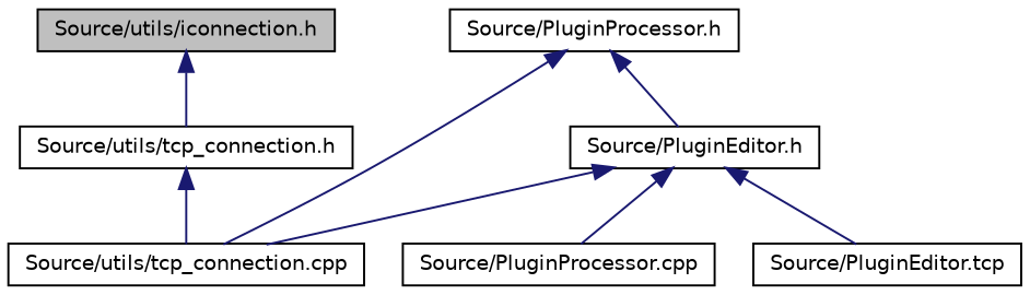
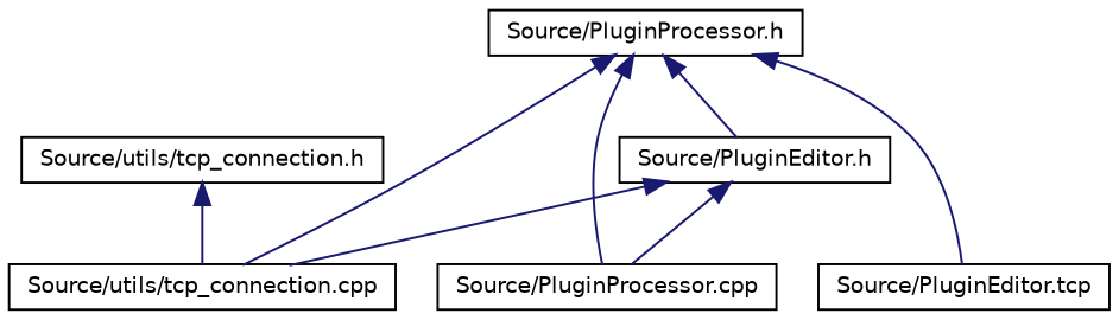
  digraph {
    node [color=black fillcolor=white fontname=Helvetica fontsize=10 shape=record style=filled]
    edge [color=midnightblue dir=back fontname=Helvetica fontsize=10 labelfontname=Helvetica labelfontsize=10 style=solid]
-   n1 [fillcolor=grey75 fontcolor=black height=0.2 label="Source/utils/iconnection.h" width=0.4]
    n2 [height=0.2 label="Source/utils/tcp_connection.h" width=0.4]
    n3 [height=0.2 label="Source/utils/tcp_connection.cpp" width=0.4]
    n4 [height=0.2 label="Source/PluginProcessor.h" width=0.4]
    n5 [height=0.2 label="Source/PluginProcessor.cpp" width=0.4]
    n6 [height=0.2 label="Source/PluginEditor.h" width=0.4]
    n7 [height=0.2 label="Source/PluginEditor.tcp" width=0.4]
-   n1 -> n2
    n2 -> n3
    n4 -> n3
+   n4 -> n5
    n4 -> n6
    n6 -> n3
    n6 -> n5
-   n6 -> n7
+   n4 -> n7
  }
